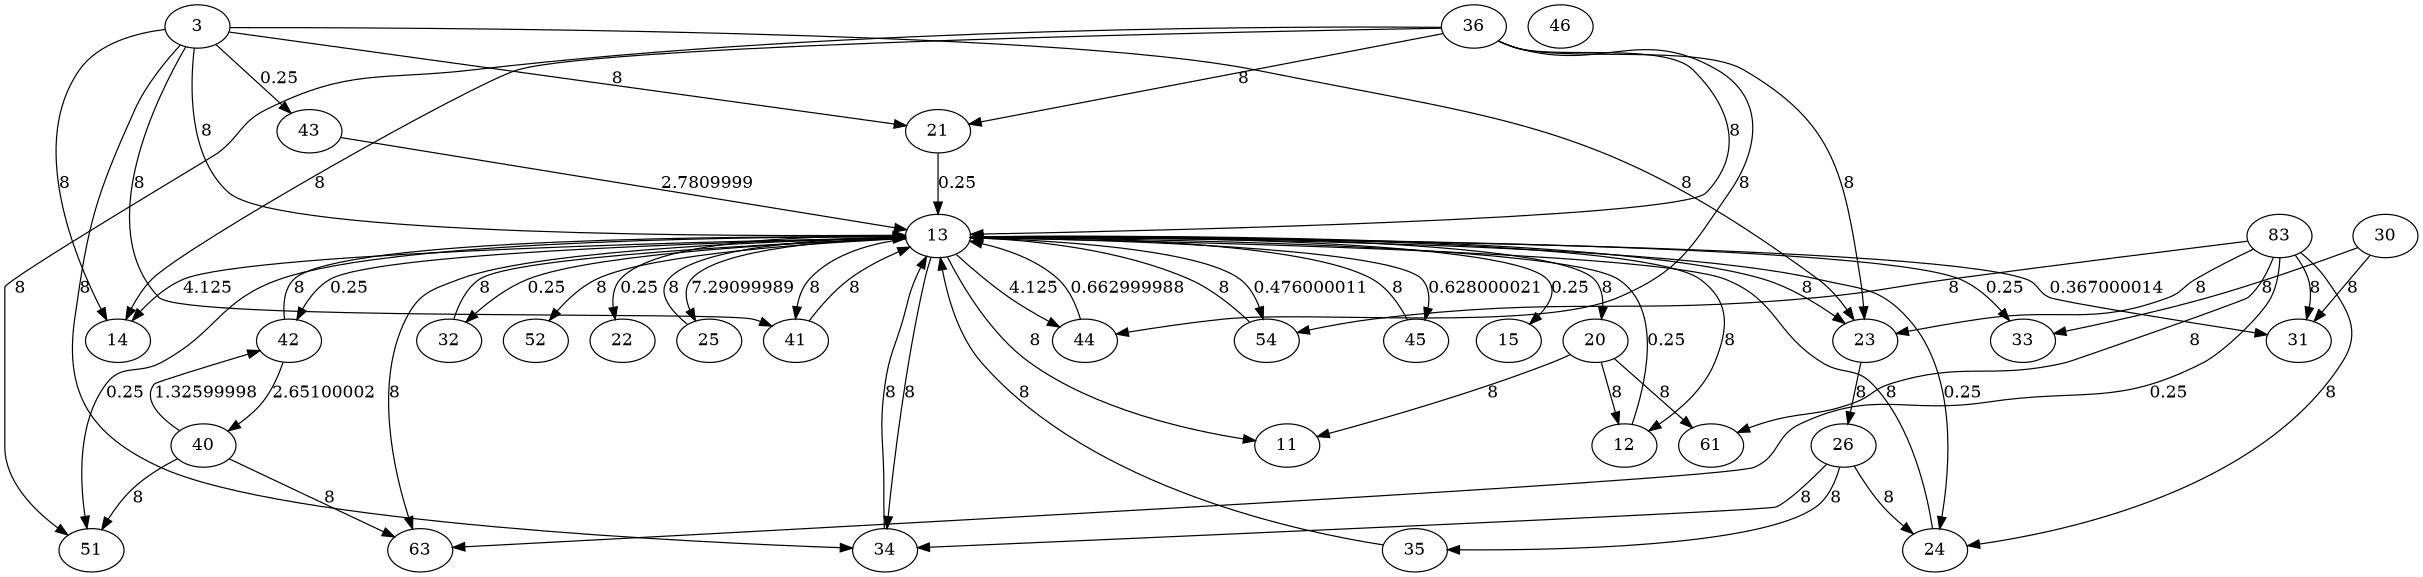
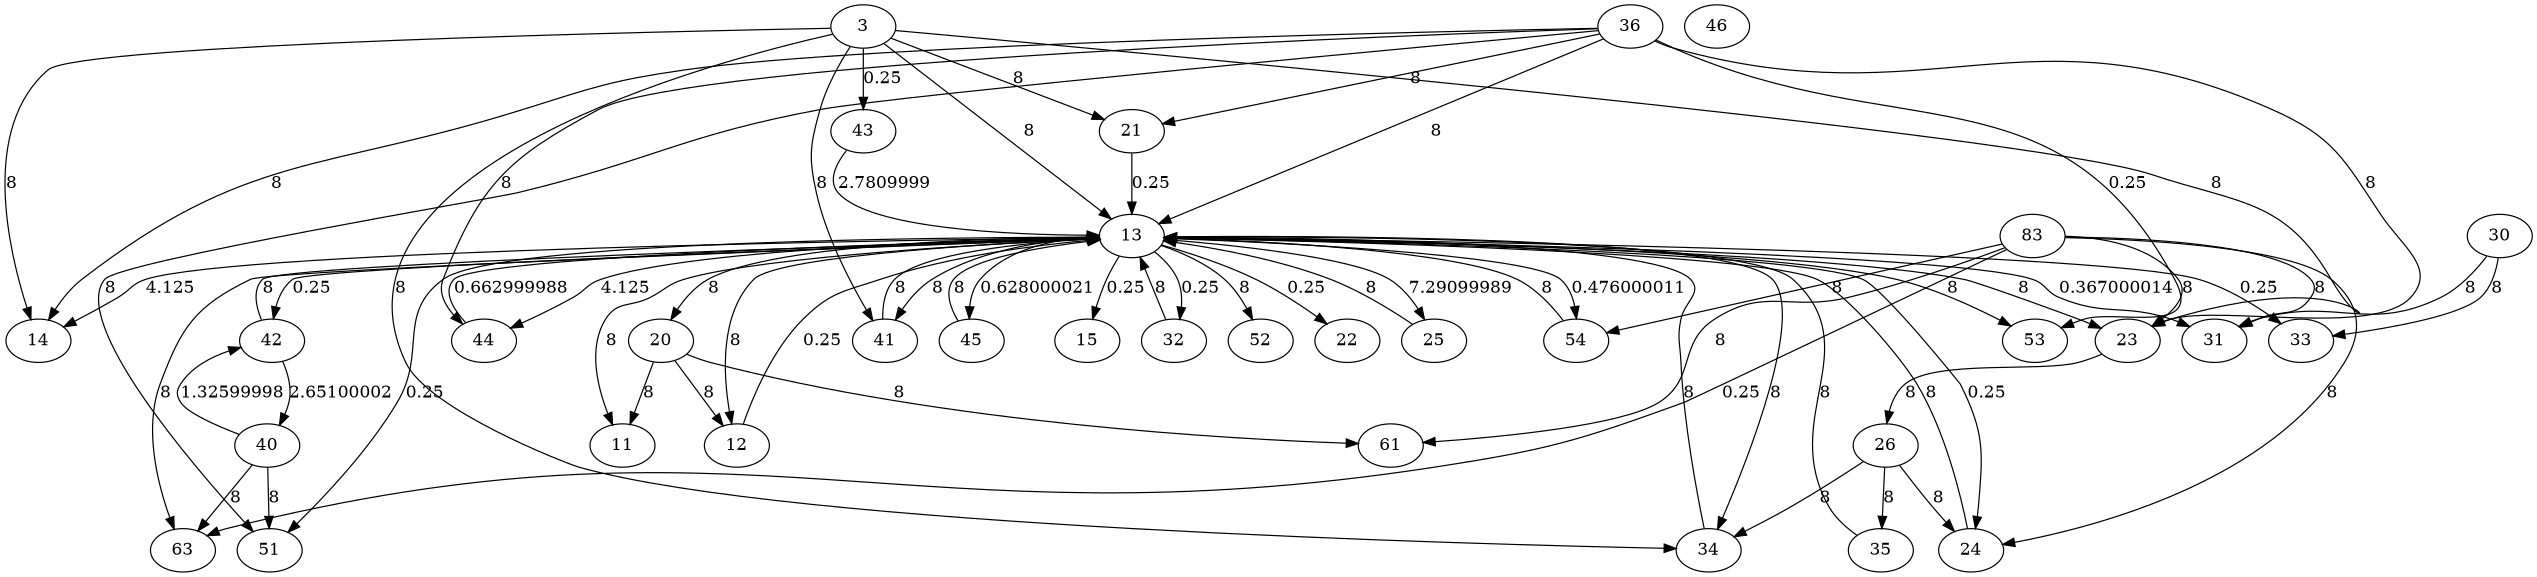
  digraph {
    n1 [label=13]
    n2 [label=14]
    n3 [label=23]
    n4 [label=34]
    n5 [label=41]
    n6 [label=44]
+   n7 [label=53]
    n8 [label=51]
    n9 [label=33]
    n10 [label=31]
    n11 [label=54]
    n12 [label=24]
    n13 [label=63]
    n14 [label=45]
    n15 [label=15]
    n16 [label=11]
    n17 [label=12]
    n18 [label=20]
    n19 [label=32]
    n20 [label=42]
    n21 [label=52]
    n22 [label=22]
    n23 [label=25]
    n24 [label=26]
    n25 [label=61]
    n26 [label=40]
    n27 [label=3]
    n28 [label=21]
    n29 [label=43]
    n30 [label=35]
    n31 [label=36]
    n32 [label=83]
    n33 [label=30]
    n34 [label=46]
    n1 -> n2 [label=4.125]
    n1 -> n3 [label=8]
    n1 -> n4 [label=8]
    n1 -> n5 [label=8]
    n1 -> n6 [label=4.125]
+   n1 -> n7 [label=8]
    n1 -> n8 [label=0.25]
    n1 -> n9 [label=0.25]
    n1 -> n10 [label=0.367000014]
    n1 -> n11 [label=0.476000011]
    n1 -> n12 [label=0.25]
    n1 -> n13 [label=8]
    n1 -> n14 [label=0.628000021]
    n1 -> n15 [label=0.25]
    n1 -> n16 [label=8]
    n1 -> n17 [label=8]
    n1 -> n18 [label=8]
    n1 -> n19 [label=0.25]
    n1 -> n20 [label=0.25]
    n1 -> n21 [label=8]
    n1 -> n22 [label=0.25]
    n1 -> n23 [label=7.29099989]
    n3 -> n24 [label=8]
    n4 -> n1 [label=8]
    n5 -> n1 [label=8]
    n6 -> n1 [label=0.662999988]
    n11 -> n1 [label=8]
    n12 -> n1 [label=8]
    n14 -> n1 [label=8]
    n17 -> n1 [label=0.25]
    n18 -> n16 [label=8]
    n18 -> n17 [label=8]
    n18 -> n25 [label=8]
    n19 -> n1 [label=8]
    n20 -> n1 [label=8]
    n20 -> n26 [label=2.65100002]
    n23 -> n1 [label=8]
    n24 -> n4 [label=8]
    n24 -> n12 [label=8]
    n24 -> n30 [label=8]
    n26 -> n8 [label=8]
    n26 -> n13 [label=8]
    n26 -> n20 [label=1.32599998]
    n27 -> n1 [label=8]
    n27 -> n2 [label=8]
    n27 -> n3 [label=8]
    n27 -> n4 [label=8]
    n27 -> n5 [label=8]
    n27 -> n28 [label=8]
    n27 -> n29 [label=0.25]
    n28 -> n1 [label=0.25]
    n29 -> n1 [label=2.7809999]
    n30 -> n1 [label=8]
    n31 -> n1 [label=8]
    n31 -> n2 [label=8]
    n31 -> n3 [label=8]
    n31 -> n6 [label=8]
+   n31 -> n7 [label=0.25]
    n31 -> n8 [label=8]
    n31 -> n28 [label=8]
    n32 -> n3 [label=8]
    n32 -> n10 [label=8]
    n32 -> n11 [label=8]
    n32 -> n12 [label=8]
    n32 -> n13 [label=0.25]
    n32 -> n25 [label=8]
    n33 -> n9 [label=8]
    n33 -> n10 [label=8]
  }
